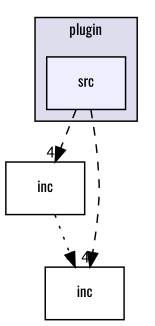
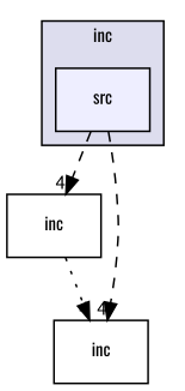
  digraph {
    compound=true
    fontname=Oswald
    node [fontname=Oswald fontsize=10 shape=box]
    edge [headlabel=4 labeldistance=1.5 labelfontname=FreeSans labelfontsize=10 style=dashed fontname=Oswald]
    n1 [fillcolor="#eeeeff" label=src pencolor=black style=filled]
    n2 [label=inc]
    n3 [label=inc]
    subgraph cluster_1 {
      bgcolor="#ddddee"
      fontsize=10
-     label=plugin
+     label=inc
      pencolor=black
      n1
    }
    n1 -> n2
    n1 -> n3
    n2 -> n3 [style=dotted]
  }
